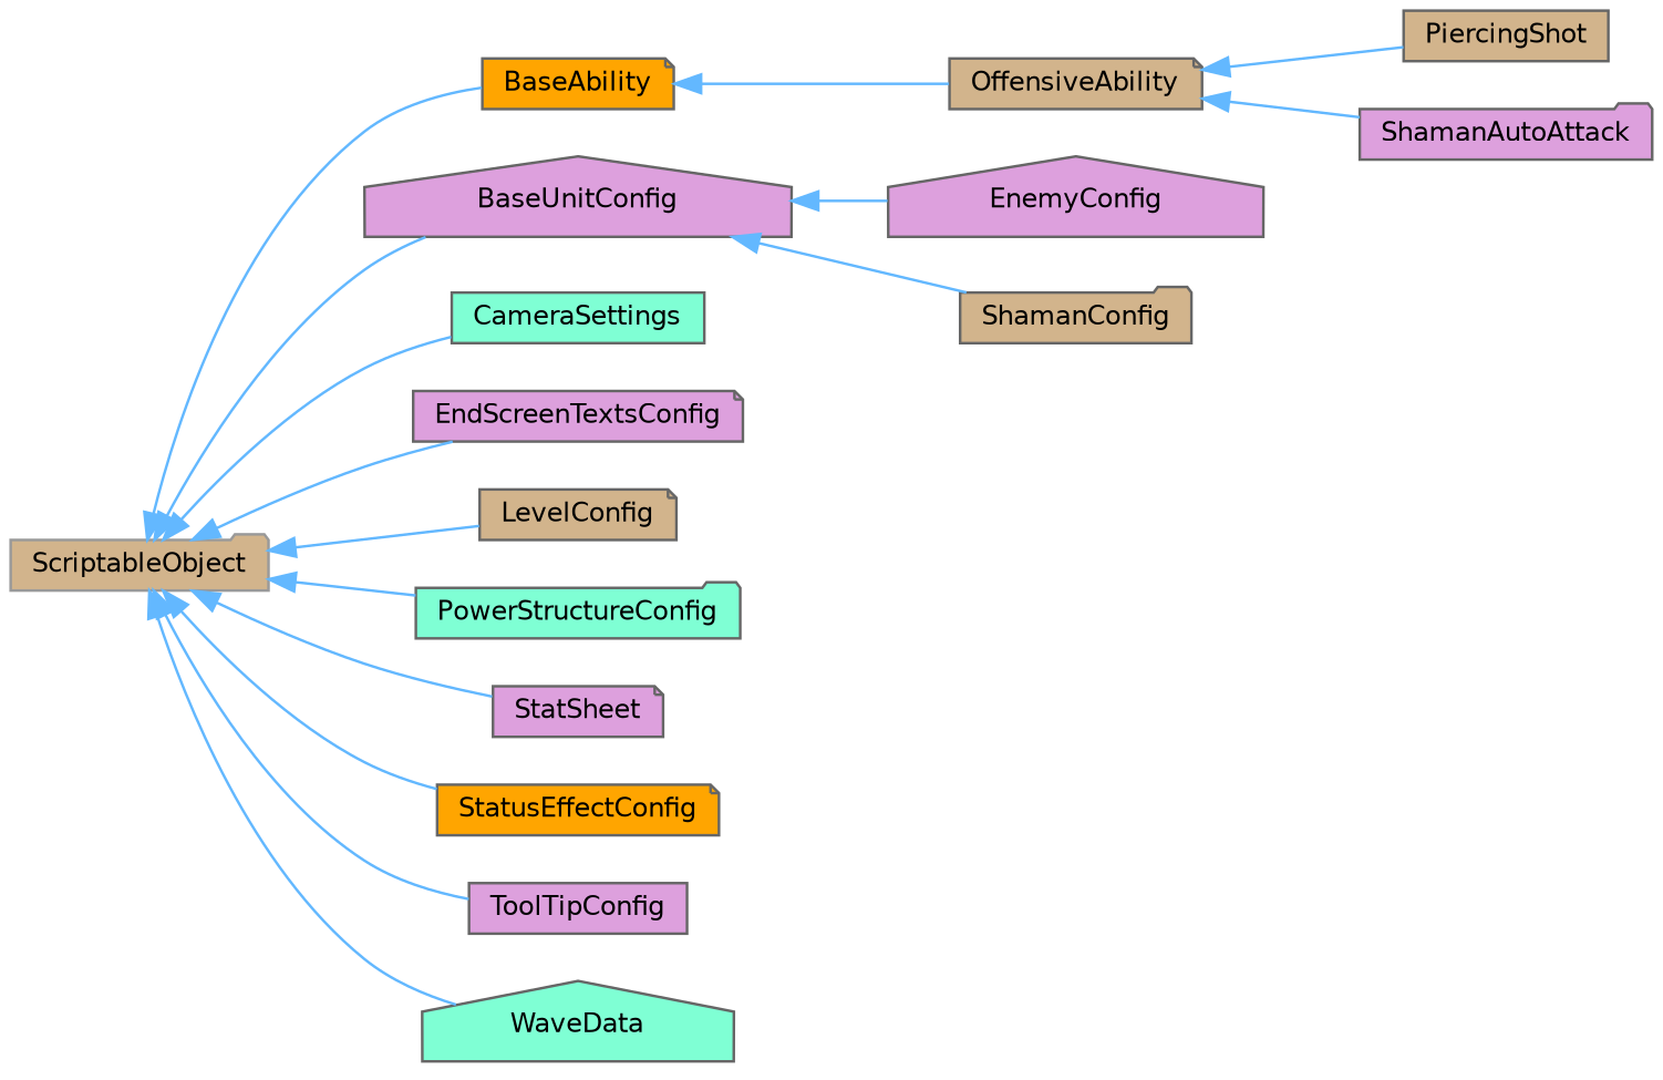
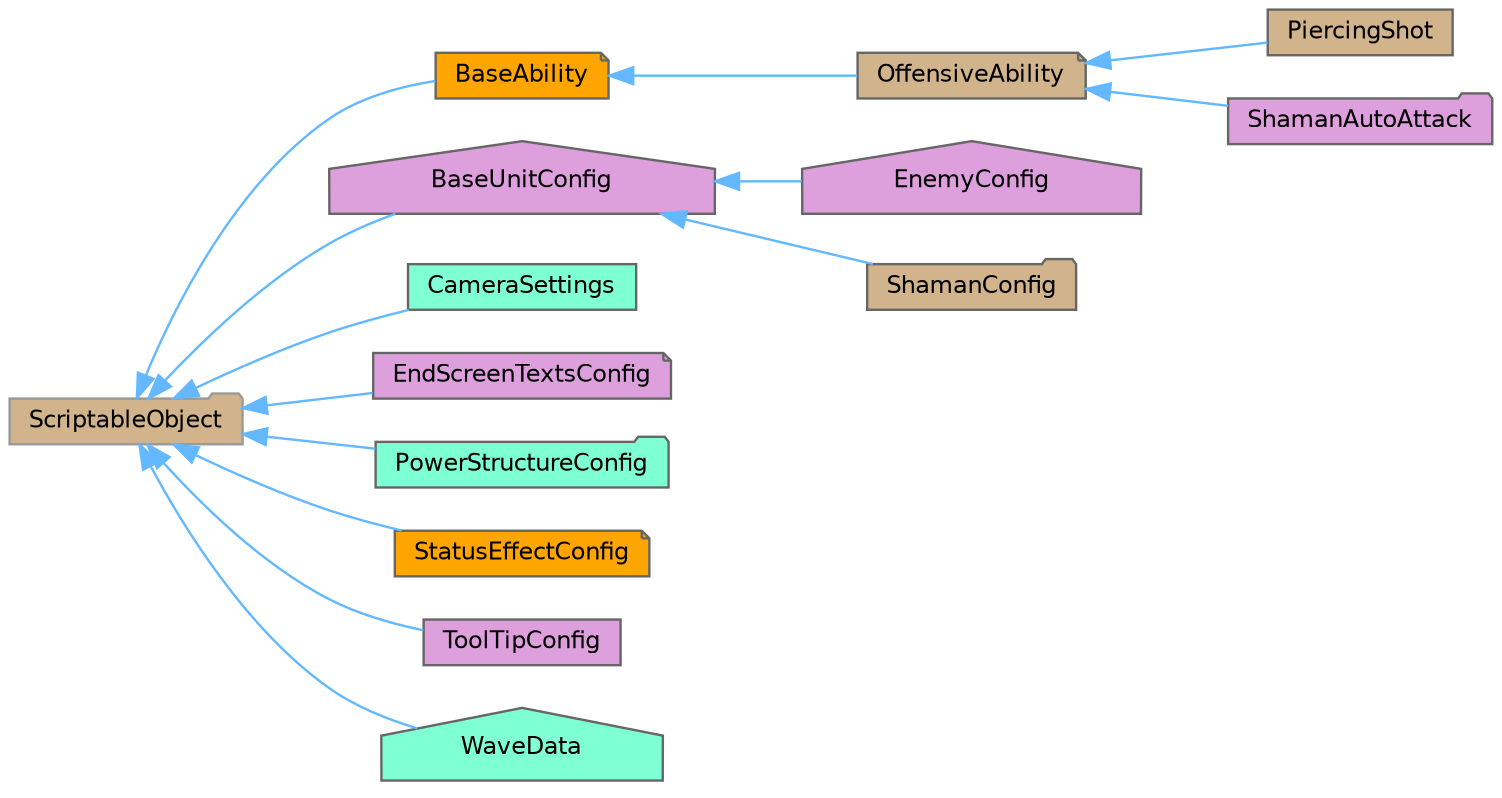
  digraph {
    rankdir=LR
    node [color=grey40 fillcolor=plum fontname=Helvetica fontsize=10 shape=note style=filled]
    edge [color=steelblue1 dir=back fontname=Helvetica fontsize=10 labelfontname=Helvetica labelfontsize=10 style=solid]
    n1 [color=grey60 fillcolor=tan height=0.2 label=ScriptableObject shape=folder width=0.4]
    n2 [fillcolor=orange height=0.2 label=BaseAbility width=0.4]
    n3 [height=0.2 label=BaseUnitConfig shape=house width=0.4]
    n4 [fillcolor=aquamarine height=0.2 label=CameraSettings shape=box width=0.4]
    n5 [height=0.2 label=EndScreenTextsConfig width=0.4]
-   n6 [fillcolor=tan height=0.2 label=LevelConfig width=0.4]
    n7 [fillcolor=aquamarine height=0.2 label=PowerStructureConfig shape=folder width=0.4]
-   n8 [height=0.2 label=StatSheet width=0.4]
    n9 [fillcolor=orange height=0.2 label=StatusEffectConfig width=0.4]
    n10 [height=0.2 label=ToolTipConfig shape=box width=0.4]
    n11 [fillcolor=aquamarine height=0.2 label=WaveData shape=house width=0.4]
    n12 [fillcolor=tan height=0.2 label=OffensiveAbility width=0.4]
    n13 [height=0.2 label=EnemyConfig shape=house width=0.4]
    n14 [fillcolor=tan height=0.2 label=ShamanConfig shape=folder width=0.4]
    n15 [fillcolor=tan height=0.2 label=PiercingShot shape=box width=0.4]
    n16 [height=0.2 label=ShamanAutoAttack shape=folder width=0.4]
    n1 -> n2
    n1 -> n3
    n1 -> n4
    n1 -> n5
-   n1 -> n6
    n1 -> n7
-   n1 -> n8
    n1 -> n9
    n1 -> n10
    n1 -> n11
    n2 -> n12
    n3 -> n13
    n3 -> n14
    n12 -> n15
    n12 -> n16
  }
